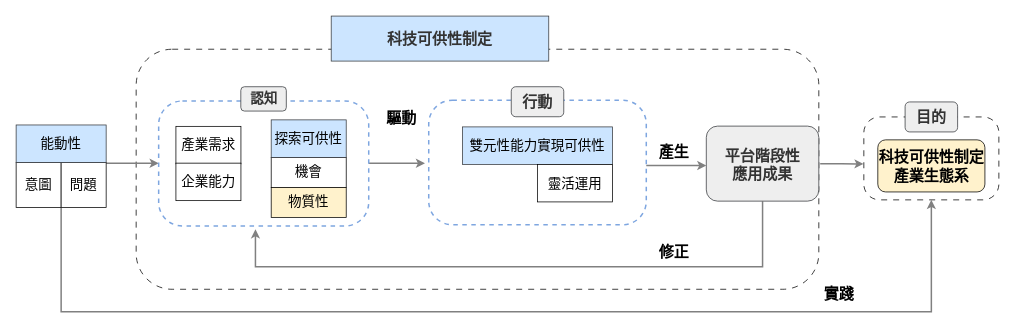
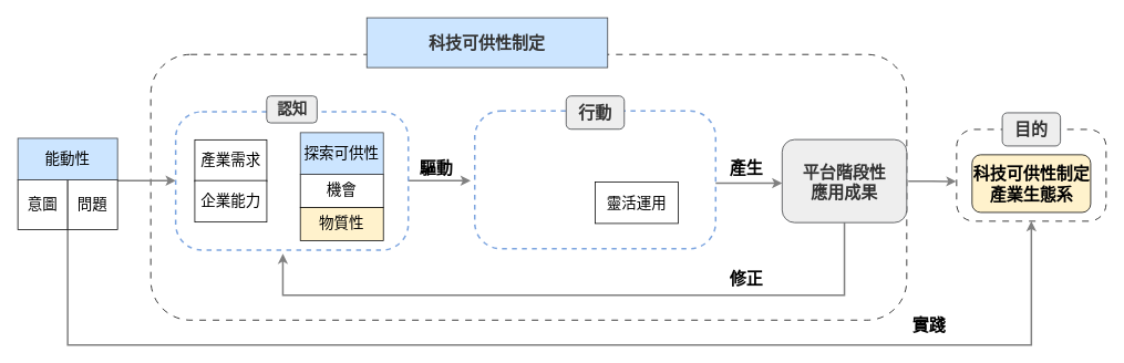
  <mxCell id="0" />
  <mxCell id="1" parent="0" />
  <mxCell id="2" value="" style="rounded=1;whiteSpace=wrap;html=1;movable=1;resizable=1;rotatable=1;deletable=1;editable=1;locked=0;connectable=1;strokeWidth=1;fontFamily=標楷體;fontSize=18;fontStyle=0;dashed=1;dashPattern=8 8;" parent="1" vertex="1"><mxGeometry x="181" y="65" width="910" height="320" as="geometry" /></mxCell>
- <mxCell id="3" value="&lt;font style=&quot;font-size: 20px;&quot; face=&quot;標楷體&quot;&gt;&lt;b style=&quot;&quot;&gt;驅&lt;/b&gt;&lt;/font&gt;&lt;b style=&quot;font-size: 20px; font-family: 標楷體; background-color: transparent; color: light-dark(rgb(0, 0, 0), rgb(255, 255, 255));&quot;&gt;動&lt;/b&gt;" style="text;html=1;align=center;verticalAlign=middle;whiteSpace=wrap;rounded=0;fontFamily=Helvetica;fontSize=12;fontColor=default;" parent="1" vertex="1"><mxGeometry x="508.003" y="140.535" width="54.375" height="30" as="geometry" /></mxCell>
+ <mxCell id="3" value="&lt;font style=&quot;font-size: 20px;&quot; face=&quot;標楷體&quot;&gt;&lt;b style=&quot;&quot;&gt;驅&lt;/b&gt;&lt;/font&gt;&lt;b style=&quot;font-size: 20px; font-family: 標楷體; background-color: transparent; color: light-dark(rgb(0, 0, 0), rgb(255, 255, 255));&quot;&gt;動&lt;/b&gt;" style="text;html=1;align=center;verticalAlign=middle;whiteSpace=wrap;rounded=0;fontFamily=Helvetica;fontSize=12;fontColor=default;" parent="1" vertex="1"><mxGeometry x="498.003" y="185.535" width="54.375" height="30" as="geometry" /></mxCell>
  <mxCell id="4" value="&lt;font style=&quot;font-size: 20px;&quot; color=&quot;#333333&quot;&gt;&lt;b&gt;科技可供性制定&lt;/b&gt;&lt;/font&gt;" style="rounded=0;whiteSpace=wrap;html=1;strokeColor=#36393d;fillColor=#cce5ff;fontFamily=標楷體;fontSize=18;fontStyle=0;align=center;verticalAlign=middle;fontColor=default;resizable=1;" parent="1" vertex="1"><mxGeometry x="441" y="20.81" width="290" height="60" as="geometry" /></mxCell>
  <mxCell id="5" value="&lt;font face=&quot;標楷體&quot;&gt;&lt;span style=&quot;font-size: 20px;&quot;&gt;&lt;b&gt;產生&lt;/b&gt;&lt;/span&gt;&lt;/font&gt;" style="text;html=1;align=center;verticalAlign=middle;whiteSpace=wrap;rounded=0;fontFamily=Helvetica;fontSize=12;fontColor=default;" parent="1" vertex="1"><mxGeometry x="871.003" y="185.535" width="54.375" height="30" as="geometry" /></mxCell>
  <mxCell id="6" style="edgeStyle=orthogonalEdgeStyle;rounded=0;orthogonalLoop=1;jettySize=auto;html=1;exitX=1;exitY=0.5;exitDx=0;exitDy=0;entryX=0;entryY=0.5;entryDx=0;entryDy=0;strokeWidth=2;strokeColor=#808080;" parent="1" edge="1"><mxGeometry relative="1" as="geometry"><mxPoint x="486" y="218.515" as="sourcePoint" /><mxPoint x="566" y="217.01" as="targetPoint" /><Array as="points"><mxPoint x="486" y="216.48" /><mxPoint x="566" y="216.48" /></Array></mxGeometry></mxCell>
  <mxCell id="7" value="&lt;font face=&quot;標楷體&quot;&gt;&lt;span style=&quot;font-size: 20px;&quot;&gt;&lt;b&gt;修正&lt;/b&gt;&lt;/span&gt;&lt;/font&gt;" style="text;html=1;align=center;verticalAlign=middle;whiteSpace=wrap;rounded=0;fontFamily=Helvetica;fontSize=12;fontColor=default;" parent="1" vertex="1"><mxGeometry x="871" y="320.27" width="54.375" height="30" as="geometry" /></mxCell>
  <mxCell id="8" value="&lt;font face=&quot;標楷體&quot;&gt;&lt;span style=&quot;font-size: 20px;&quot;&gt;&lt;b&gt;實踐&lt;/b&gt;&lt;/span&gt;&lt;/font&gt;" style="text;html=1;align=center;verticalAlign=middle;whiteSpace=wrap;rounded=0;" parent="1" vertex="1"><mxGeometry x="1091.003" y="375.005" width="54.375" height="30" as="geometry" /></mxCell>
  <mxCell id="9" style="edgeStyle=orthogonalEdgeStyle;rounded=0;orthogonalLoop=1;jettySize=auto;html=1;entryX=-0.002;entryY=0.567;entryDx=0;entryDy=0;entryPerimeter=0;strokeColor=#808080;strokeWidth=2;align=center;verticalAlign=middle;fontFamily=Helvetica;fontSize=11;fontColor=default;labelBackgroundColor=default;endArrow=classic;exitX=1.002;exitY=0.477;exitDx=0;exitDy=0;exitPerimeter=0;" parent="1" edge="1" target="13" source="2"><mxGeometry relative="1" as="geometry"><mxPoint x="1111" y="235" as="sourcePoint" /><mxPoint x="1153.11" y="216.323" as="targetPoint" /></mxGeometry></mxCell>
  <mxCell id="10" style="edgeStyle=orthogonalEdgeStyle;rounded=0;orthogonalLoop=1;jettySize=auto;html=1;exitX=0.5;exitY=1;exitDx=0;exitDy=0;strokeColor=#808080;strokeWidth=2;align=center;verticalAlign=middle;fontFamily=Helvetica;fontSize=11;fontColor=default;labelBackgroundColor=default;endArrow=classic;" parent="1" source="11" edge="1"><mxGeometry relative="1" as="geometry"><Array as="points"><mxPoint x="1016" y="355" /><mxPoint x="340" y="355" /></Array><mxPoint x="340" y="305" as="targetPoint" /></mxGeometry></mxCell>
  <mxCell id="11" value="&lt;font color=&quot;#333333&quot;&gt;&lt;b&gt;平台階段性&lt;/b&gt;&lt;/font&gt;&lt;div&gt;&lt;font color=&quot;#333333&quot;&gt;&lt;b&gt;應用成果&lt;/b&gt;&lt;/font&gt;&lt;/div&gt;" style="rounded=1;whiteSpace=wrap;html=1;strokeColor=#36393d;fillColor=#eeeeee;fontFamily=標楷體;fontSize=20;fontStyle=0" parent="1" vertex="1"><mxGeometry x="941" y="167.5" width="150" height="100" as="geometry" /></mxCell>
  <mxCell id="12" value="" style="group" parent="1" vertex="1" connectable="0"><mxGeometry x="1151" y="135.26" width="180" height="130.55" as="geometry" /></mxCell>
  <mxCell id="13" value="" style="rounded=1;whiteSpace=wrap;html=1;movable=1;resizable=1;rotatable=1;deletable=1;editable=1;locked=0;connectable=1;strokeWidth=1;dashed=1;dashPattern=8 8;fontFamily=標楷體;fontSize=18;fontStyle=0;arcSize=19;" parent="12" vertex="1"><mxGeometry y="20.01" width="180" height="110.54" as="geometry" /></mxCell>
  <mxCell id="14" value="&lt;font style=&quot;font-size: 20px;&quot;&gt;&lt;b&gt;科技可供性制定&lt;/b&gt;&lt;/font&gt;&lt;div&gt;&lt;font style=&quot;font-size: 20px;&quot;&gt;&lt;b&gt;產業生態系&lt;/b&gt;&lt;/font&gt;&lt;/div&gt;" style="rounded=1;whiteSpace=wrap;html=1;fontSize=18;fontFamily=標楷體;movable=1;resizable=1;rotatable=1;deletable=1;editable=1;locked=0;connectable=1;fontStyle=0;fillColor=#fff2cc;strokeColor=#000000;" parent="12" vertex="1"><mxGeometry x="18.61" y="50.55" width="142.78" height="69.45" as="geometry" /></mxCell>
  <mxCell id="15" value="&lt;font color=&quot;#333333&quot; style=&quot;font-size: 20px;&quot;&gt;&lt;span style=&quot;&quot;&gt;目的&lt;/span&gt;&lt;/font&gt;" style="rounded=1;whiteSpace=wrap;html=1;strokeColor=#36393d;fillColor=#eeeeee;fontFamily=標楷體;fontSize=18;fontStyle=1" parent="12" vertex="1"><mxGeometry x="55" width="70" height="40" as="geometry" /></mxCell>
  <mxCell id="16" style="edgeStyle=orthogonalEdgeStyle;rounded=0;orthogonalLoop=1;jettySize=auto;html=1;strokeColor=#808080;strokeWidth=2;align=center;verticalAlign=middle;fontFamily=Helvetica;fontSize=11;fontColor=default;labelBackgroundColor=default;endArrow=classic;" parent="1" source="18" edge="1"><mxGeometry relative="1" as="geometry"><Array as="points"><mxPoint x="161" y="217" /><mxPoint x="161" y="217" /></Array><mxPoint x="211" y="217" as="targetPoint" /></mxGeometry></mxCell>
  <mxCell id="17" style="edgeStyle=orthogonalEdgeStyle;rounded=0;orthogonalLoop=1;jettySize=auto;html=1;exitX=0.5;exitY=1;exitDx=0;exitDy=0;entryX=0.5;entryY=1;entryDx=0;entryDy=0;strokeColor=#808080;strokeWidth=2;align=center;verticalAlign=middle;fontFamily=Helvetica;fontSize=11;fontColor=default;labelBackgroundColor=default;endArrow=classic;" parent="1" source="18" target="13" edge="1"><mxGeometry relative="1" as="geometry"><mxPoint x="81" y="415" as="targetPoint" /><Array as="points"><mxPoint x="81" y="415" /><mxPoint x="1241" y="415" /></Array></mxGeometry></mxCell>
  <mxCell id="18" value="" style="group;movable=1;resizable=1;rotatable=1;deletable=1;editable=1;locked=0;connectable=1;" parent="1" vertex="1" connectable="0"><mxGeometry x="20.998" y="165.97" width="120.003" height="110" as="geometry" /></mxCell>
  <mxCell id="19" value="&lt;span style=&quot;background-color: transparent; color: light-dark(rgb(0, 0, 0), rgb(255, 255, 255));&quot;&gt;意圖&lt;/span&gt;" style="rounded=0;whiteSpace=wrap;html=1;movable=1;resizable=1;rotatable=1;deletable=1;editable=1;locked=0;connectable=1;fontFamily=標楷體;fontSize=18;fontStyle=0" parent="18" vertex="1"><mxGeometry y="50" width="60" height="60" as="geometry" /></mxCell>
  <mxCell id="20" value="問題" style="rounded=0;whiteSpace=wrap;html=1;movable=1;resizable=1;rotatable=1;deletable=1;editable=1;locked=0;connectable=1;fontFamily=標楷體;fontSize=18;fontStyle=0" parent="18" vertex="1"><mxGeometry x="60" y="50" width="60" height="60" as="geometry" /></mxCell>
  <mxCell id="21" value="能動性" style="rounded=0;whiteSpace=wrap;html=1;movable=1;resizable=1;rotatable=1;deletable=1;editable=1;locked=0;connectable=1;fontFamily=標楷體;fontSize=18;fontStyle=0;fillColor=#cce5ff;strokeColor=#36393d;align=center;verticalAlign=middle;fontColor=default;" parent="18" vertex="1"><mxGeometry x="0.003" width="120" height="50" as="geometry" /></mxCell>
  <mxCell id="22" value="" style="group" vertex="1" connectable="0" parent="1"><mxGeometry x="571" y="115" width="290.0" height="184.0" as="geometry" /></mxCell>
  <mxCell id="23" value="" style="edgeStyle=orthogonalEdgeStyle;rounded=0;orthogonalLoop=1;jettySize=auto;html=1;strokeColor=#808080;strokeWidth=2;align=center;verticalAlign=middle;fontFamily=Helvetica;fontSize=11;fontColor=default;labelBackgroundColor=default;endArrow=classic;" parent="22" target="11" edge="1"><mxGeometry relative="1" as="geometry"><mxPoint x="290.0" y="104.0" as="sourcePoint" /><mxPoint x="390.0" y="104.0" as="targetPoint" /><Array as="points"><mxPoint x="290" y="105.0" /></Array></mxGeometry></mxCell>
  <mxCell id="24" value="" style="rounded=1;whiteSpace=wrap;html=1;movable=1;resizable=1;rotatable=1;deletable=1;editable=1;locked=0;connectable=1;strokeWidth=2;dashed=1;fontFamily=標楷體;fontSize=18;fontStyle=0;arcSize=19;strokeColor=#7EA6E0;" parent="22" vertex="1"><mxGeometry y="18.0" width="290" height="166" as="geometry" /></mxCell>
  <mxCell id="25" value="&lt;span style=&quot;color: light-dark(rgb(51, 51, 51), rgb(193, 193, 193)); background-color: transparent;&quot;&gt;&lt;b&gt;&lt;font style=&quot;font-size: 20px;&quot;&gt;行動&lt;/font&gt;&lt;/b&gt;&lt;/span&gt;" style="rounded=1;whiteSpace=wrap;html=1;strokeColor=#36393d;fillColor=#eeeeee;fontFamily=標楷體;fontSize=18;fontStyle=0" parent="22" vertex="1"><mxGeometry x="110" width="70" height="40" as="geometry" /></mxCell>
- <mxCell id="26" value="雙元性能力實現可供性" style="rounded=0;whiteSpace=wrap;html=1;fontSize=18;fontFamily=標楷體;movable=1;resizable=1;rotatable=1;deletable=1;editable=1;locked=0;connectable=1;fillColor=#cce5ff;strokeColor=#36393d;fontStyle=0;align=center;verticalAlign=middle;fontColor=default;" parent="22" vertex="1"><mxGeometry x="45.0" y="53.54" width="200" height="50" as="geometry" /></mxCell>
  <mxCell id="27" value="靈活運用" style="rounded=0;whiteSpace=wrap;html=1;movable=1;resizable=1;rotatable=1;deletable=1;editable=1;locked=0;connectable=1;fontFamily=標楷體;fontSize=18;fontStyle=0" parent="22" vertex="1"><mxGeometry x="145.0" y="103.54" width="100" height="50" as="geometry" /></mxCell>
  <mxCell id="28" value="" style="group" vertex="1" connectable="0" parent="1"><mxGeometry x="211" y="115" width="280" height="185.663" as="geometry" /></mxCell>
  <mxCell id="29" value="" style="rounded=1;whiteSpace=wrap;html=1;movable=1;resizable=1;rotatable=1;deletable=1;editable=1;locked=0;connectable=1;strokeWidth=2;dashed=1;fontFamily=標楷體;fontSize=18;fontStyle=0;strokeColor=#7EA6E0;align=center;verticalAlign=middle;arcSize=19;fontColor=default;fillColor=default;" vertex="1" parent="28"><mxGeometry y="18.993" width="280" height="166.67" as="geometry" /></mxCell>
  <mxCell id="30" value="&lt;font color=&quot;#333333&quot;&gt;&lt;span&gt;&lt;b&gt;認知&lt;/b&gt;&lt;/span&gt;&lt;/font&gt;" style="rounded=1;whiteSpace=wrap;html=1;strokeColor=#36393d;fillColor=#eeeeee;fontFamily=標楷體;fontSize=18;fontStyle=0" vertex="1" parent="28"><mxGeometry x="109.502" width="60.667" height="32.438" as="geometry" /></mxCell>
  <mxCell id="31" value="" style="group" vertex="1" connectable="0" parent="28"><mxGeometry x="150" y="44.183" width="100.0" height="130" as="geometry" /></mxCell>
  <mxCell id="32" value="機會" style="rounded=0;whiteSpace=wrap;html=1;movable=1;resizable=1;rotatable=1;deletable=1;editable=1;locked=0;connectable=1;fontFamily=標楷體;fontSize=18;fontStyle=0;align=center;verticalAlign=middle;" vertex="1" parent="31"><mxGeometry y="50" width="100" height="40" as="geometry" /></mxCell>
  <mxCell id="33" value="物質性" style="rounded=0;whiteSpace=wrap;html=1;movable=1;resizable=1;rotatable=1;deletable=1;editable=1;locked=0;connectable=1;fontFamily=標楷體;fontSize=18;fontStyle=0;align=center;verticalAlign=middle;fillColor=#fff2cc;" vertex="1" parent="31"><mxGeometry y="90" width="100" height="40" as="geometry" /></mxCell>
  <mxCell id="34" value="探索可供性" style="rounded=0;whiteSpace=wrap;html=1;movable=1;resizable=1;rotatable=1;deletable=1;editable=1;locked=0;connectable=1;fontFamily=標楷體;fontSize=18;fontStyle=0;strokeColor=#36393d;align=center;verticalAlign=middle;fontColor=default;fillColor=#cce5ff;" vertex="1" parent="31"><mxGeometry width="100" height="50" as="geometry" /></mxCell>
  <mxCell id="35" style="edgeStyle=orthogonalEdgeStyle;rounded=0;orthogonalLoop=1;jettySize=auto;html=1;exitX=0.5;exitY=1;exitDx=0;exitDy=0;" edge="1" parent="31" source="33" target="33"><mxGeometry relative="1" as="geometry" /></mxCell>
  <mxCell id="36" value="" style="group" vertex="1" connectable="0" parent="28"><mxGeometry x="22.997" y="52.813" width="86.667" height="99.03" as="geometry" /></mxCell>
  <mxCell id="37" value="產業需求" style="rounded=0;whiteSpace=wrap;html=1;movable=1;resizable=1;rotatable=1;deletable=1;editable=1;locked=0;connectable=1;fontFamily=標楷體;fontSize=18;fontStyle=0;strokeColor=default;align=center;verticalAlign=middle;fontColor=default;fillColor=default;" parent="36" vertex="1"><mxGeometry width="86.667" height="50" as="geometry" /></mxCell>
  <mxCell id="38" value="企業能力" style="rounded=0;whiteSpace=wrap;html=1;movable=1;resizable=1;rotatable=1;deletable=1;editable=1;locked=0;connectable=1;fontFamily=標楷體;fontSize=18;fontStyle=0;fillColor=default;strokeColor=default;align=center;verticalAlign=middle;fontColor=default;" parent="36" vertex="1"><mxGeometry y="49.03" width="86.667" height="50" as="geometry" /></mxCell>
